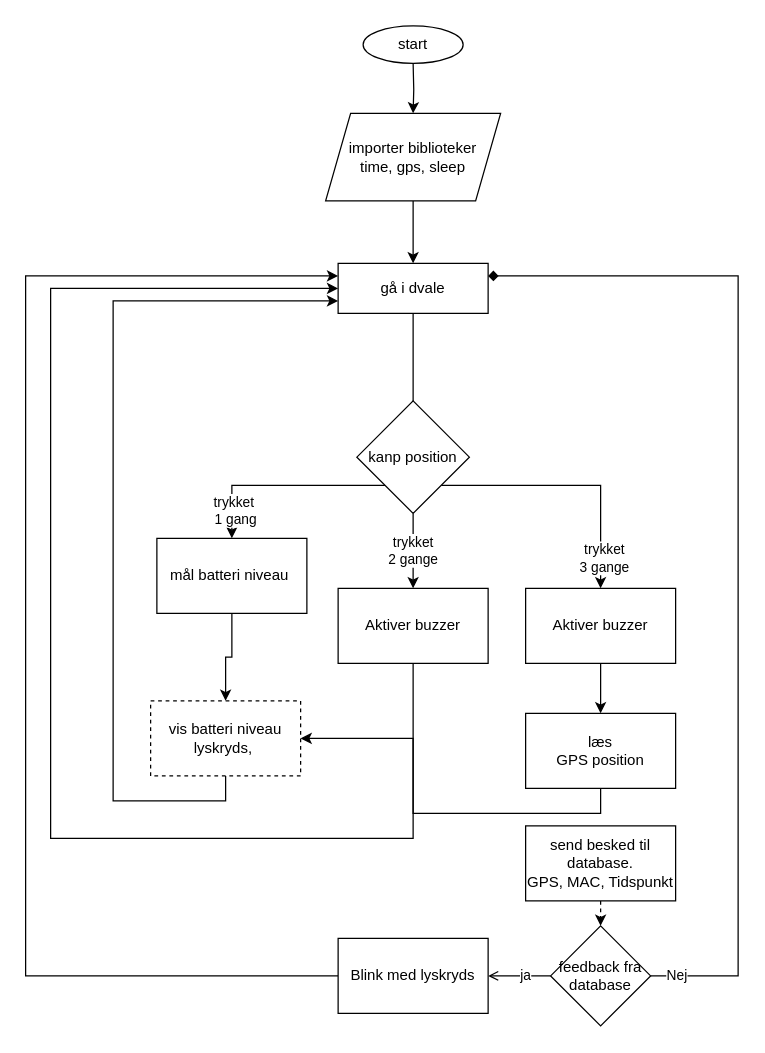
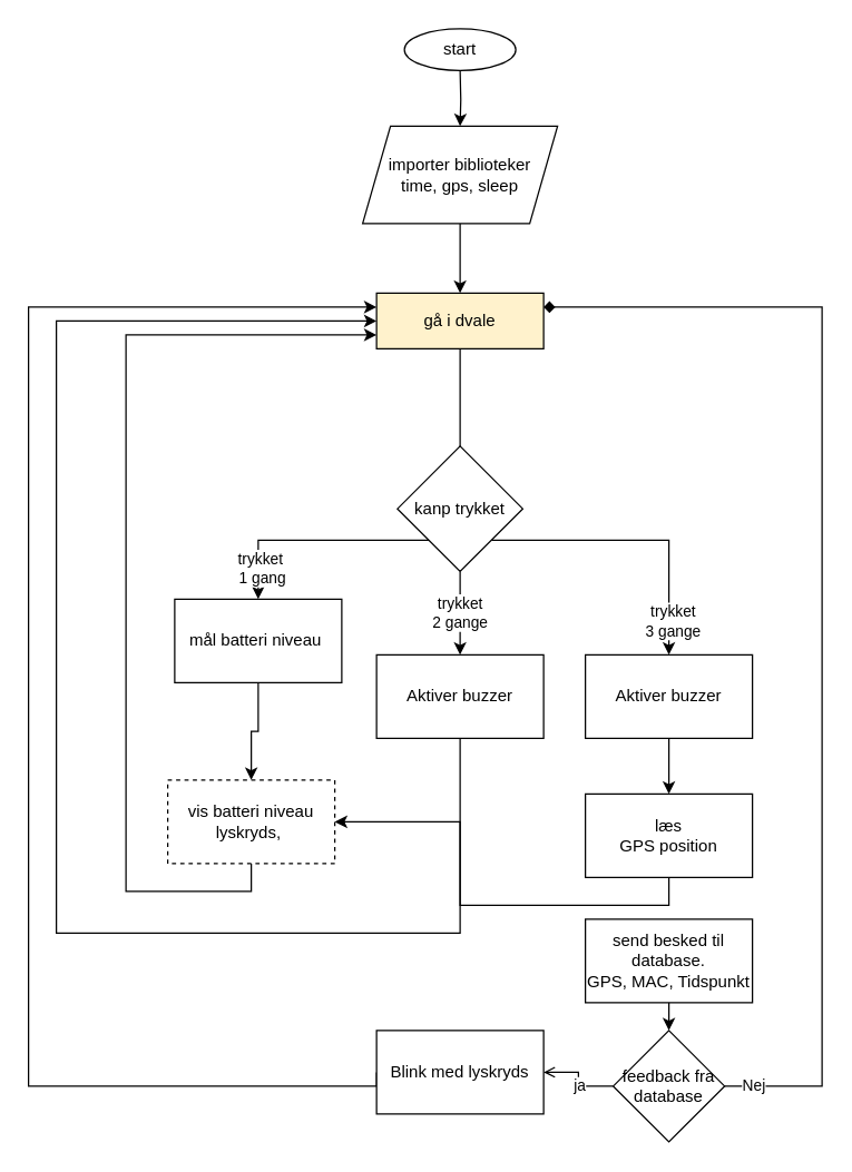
  <mxCell id="0" />
  <mxCell id="1" parent="0" />
  <mxCell id="2" style="edgeStyle=orthogonalEdgeStyle;rounded=0;orthogonalLoop=1;jettySize=auto;html=1;exitX=0.5;exitY=1;exitDx=0;exitDy=0;entryX=0.5;entryY=0;entryDx=0;entryDy=0;" edge="1" parent="1" target="5"><mxGeometry relative="1" as="geometry"><mxPoint x="330" y="50" as="sourcePoint" /></mxGeometry></mxCell>
  <mxCell id="3" value="start" style="ellipse;whiteSpace=wrap;html=1;" vertex="1" parent="1"><mxGeometry x="290" y="20" width="80" height="30" as="geometry" /></mxCell>
  <mxCell id="4" value="" style="edgeStyle=orthogonalEdgeStyle;rounded=0;orthogonalLoop=1;jettySize=auto;html=1;" edge="1" parent="1" source="5"><mxGeometry relative="1" as="geometry"><mxPoint x="330" y="210" as="targetPoint" /></mxGeometry></mxCell>
  <mxCell id="5" value="importer biblioteker&lt;br&gt;time, gps, sleep" style="shape=parallelogram;perimeter=parallelogramPerimeter;whiteSpace=wrap;html=1;fixedSize=1;" vertex="1" parent="1"><mxGeometry x="260" y="90" width="140" height="70" as="geometry" /></mxCell>
  <mxCell id="6" style="edgeStyle=orthogonalEdgeStyle;rounded=0;orthogonalLoop=1;jettySize=auto;html=1;exitX=1;exitY=1;exitDx=0;exitDy=0;" edge="1" parent="1" source="11"><mxGeometry relative="1" as="geometry"><mxPoint x="480" y="470" as="targetPoint" /><Array as="points"><mxPoint x="480" y="388" /></Array></mxGeometry></mxCell>
  <mxCell id="7" value="trykket &lt;br&gt;3 gange" style="edgeLabel;html=1;align=center;verticalAlign=middle;resizable=0;points=[];" vertex="1" connectable="0" parent="6"><mxGeometry x="0.758" y="2" relative="1" as="geometry"><mxPoint as="offset" /></mxGeometry></mxCell>
  <mxCell id="8" value="trykket&lt;br&gt;2 gange" style="edgeStyle=orthogonalEdgeStyle;rounded=0;orthogonalLoop=1;jettySize=auto;html=1;" edge="1" parent="1" source="11" target="13"><mxGeometry relative="1" as="geometry" /></mxCell>
  <mxCell id="9" style="edgeStyle=orthogonalEdgeStyle;rounded=0;orthogonalLoop=1;jettySize=auto;html=1;exitX=0;exitY=1;exitDx=0;exitDy=0;entryX=0.5;entryY=0;entryDx=0;entryDy=0;" edge="1" parent="1" source="11" target="23"><mxGeometry relative="1" as="geometry" /></mxCell>
  <mxCell id="10" value="trykket&amp;nbsp;&lt;br&gt;1 gang" style="edgeLabel;html=1;align=center;verticalAlign=middle;resizable=0;points=[];" vertex="1" connectable="0" parent="9"><mxGeometry x="0.727" y="2" relative="1" as="geometry"><mxPoint as="offset" /></mxGeometry></mxCell>
- <mxCell id="11" value="kanp position" style="rhombus;whiteSpace=wrap;html=1;" vertex="1" parent="1"><mxGeometry x="285" y="320" width="90" height="90" as="geometry" /></mxCell>
+ <mxCell id="11" value="kanp trykket" style="rhombus;whiteSpace=wrap;html=1;" vertex="1" parent="1"><mxGeometry x="285" y="320" width="90" height="90" as="geometry" /></mxCell>
  <mxCell id="12" style="edgeStyle=orthogonalEdgeStyle;rounded=0;orthogonalLoop=1;jettySize=auto;html=1;exitX=0.5;exitY=1;exitDx=0;exitDy=0;entryX=0;entryY=0.5;entryDx=0;entryDy=0;" edge="1" parent="1" source="13" target="17"><mxGeometry relative="1" as="geometry"><Array as="points"><mxPoint x="330" y="670" /><mxPoint x="40" y="670" /><mxPoint x="40" y="230" /></Array></mxGeometry></mxCell>
  <mxCell id="13" value="Aktiver buzzer" style="whiteSpace=wrap;html=1;" vertex="1" parent="1"><mxGeometry x="270" y="470" width="120" height="60" as="geometry" /></mxCell>
  <mxCell id="14" style="edgeStyle=orthogonalEdgeStyle;rounded=0;orthogonalLoop=1;jettySize=auto;html=1;entryX=0.5;entryY=0;entryDx=0;entryDy=0;" edge="1" parent="1" source="15" target="19"><mxGeometry relative="1" as="geometry" /></mxCell>
  <mxCell id="15" value="Aktiver buzzer" style="whiteSpace=wrap;html=1;" vertex="1" parent="1"><mxGeometry x="420" y="470" width="120" height="60" as="geometry" /></mxCell>
  <mxCell id="16" style="edgeStyle=orthogonalEdgeStyle;rounded=0;orthogonalLoop=1;jettySize=auto;html=1;exitX=0.5;exitY=1;exitDx=0;exitDy=0;entryX=0.5;entryY=0;entryDx=0;entryDy=0;endArrow=none;" edge="1" parent="1" source="17" target="11"><mxGeometry relative="1" as="geometry" /></mxCell>
- <mxCell id="17" value="gå i dvale" style="rounded=0;whiteSpace=wrap;html=1;" vertex="1" parent="1"><mxGeometry x="270" y="210" width="120" height="40" as="geometry" /></mxCell>
+ <mxCell id="17" value="gå i dvale" style="rounded=0;whiteSpace=wrap;html=1;fillColor=#fff2cc;" vertex="1" parent="1"><mxGeometry x="270" y="210" width="120" height="40" as="geometry" /></mxCell>
  <mxCell id="18" style="edgeStyle=orthogonalEdgeStyle;rounded=0;orthogonalLoop=1;jettySize=auto;html=1;exitX=0.5;exitY=1;exitDx=0;exitDy=0;" edge="1" parent="1" source="19" target="25"><mxGeometry relative="1" as="geometry" /></mxCell>
  <mxCell id="19" value="læs&lt;br&gt;GPS position" style="rounded=0;whiteSpace=wrap;html=1;" vertex="1" parent="1"><mxGeometry x="420" y="570" width="120" height="60" as="geometry" /></mxCell>
- <mxCell id="20" style="edgeStyle=orthogonalEdgeStyle;rounded=0;orthogonalLoop=1;jettySize=auto;html=1;exitX=0.5;exitY=1;exitDx=0;exitDy=0;entryX=0.5;entryY=0;entryDx=0;entryDy=0;dashed=1;" edge="1" parent="1" source="21" target="29"><mxGeometry relative="1" as="geometry" /></mxCell>
+ <mxCell id="20" style="edgeStyle=orthogonalEdgeStyle;rounded=0;orthogonalLoop=1;jettySize=auto;html=1;exitX=0.5;exitY=1;exitDx=0;exitDy=0;entryX=0.5;entryY=0;entryDx=0;entryDy=0;" edge="1" parent="1" source="21" target="29"><mxGeometry relative="1" as="geometry" /></mxCell>
  <mxCell id="21" value="send besked til database.&lt;br&gt;GPS, MAC, Tidspunkt" style="rounded=0;whiteSpace=wrap;html=1;" vertex="1" parent="1"><mxGeometry x="420" y="660" width="120" height="60" as="geometry" /></mxCell>
  <mxCell id="22" style="edgeStyle=orthogonalEdgeStyle;rounded=0;orthogonalLoop=1;jettySize=auto;html=1;exitX=0.5;exitY=1;exitDx=0;exitDy=0;entryX=0.5;entryY=0;entryDx=0;entryDy=0;" edge="1" parent="1" source="23" target="25"><mxGeometry relative="1" as="geometry" /></mxCell>
  <mxCell id="23" value="mål batteri niveau&amp;nbsp;" style="rounded=0;whiteSpace=wrap;html=1;" vertex="1" parent="1"><mxGeometry x="125" y="430" width="120" height="60" as="geometry" /></mxCell>
  <mxCell id="24" style="edgeStyle=orthogonalEdgeStyle;rounded=0;orthogonalLoop=1;jettySize=auto;html=1;exitX=0.5;exitY=1;exitDx=0;exitDy=0;entryX=0;entryY=0.75;entryDx=0;entryDy=0;" edge="1" parent="1" source="25" target="17"><mxGeometry relative="1" as="geometry"><mxPoint x="250" y="230" as="targetPoint" /><Array as="points"><mxPoint x="180" y="640" /><mxPoint x="90" y="640" /><mxPoint x="90" y="240" /></Array></mxGeometry></mxCell>
  <mxCell id="25" value="vis batteri niveau&lt;br&gt;lyskryds,&amp;nbsp;" style="rounded=0;whiteSpace=wrap;html=1;dashed=1;" vertex="1" parent="1"><mxGeometry x="120" y="560" width="120" height="60" as="geometry" /></mxCell>
  <mxCell id="26" value="ja" style="edgeStyle=orthogonalEdgeStyle;rounded=0;orthogonalLoop=1;jettySize=auto;html=1;exitX=0;exitY=0.5;exitDx=0;exitDy=0;endArrow=open;" edge="1" parent="1" source="29" target="31"><mxGeometry x="-0.2" relative="1" as="geometry"><mxPoint x="300" y="779.529" as="targetPoint" /><mxPoint as="offset" /></mxGeometry></mxCell>
  <mxCell id="27" style="edgeStyle=orthogonalEdgeStyle;rounded=0;orthogonalLoop=1;jettySize=auto;html=1;exitX=1;exitY=0.5;exitDx=0;exitDy=0;entryX=1;entryY=0.25;entryDx=0;entryDy=0;endArrow=diamond;" edge="1" parent="1" source="29" target="17"><mxGeometry relative="1" as="geometry"><Array as="points"><mxPoint x="590" y="780" /><mxPoint x="590" y="220" /></Array></mxGeometry></mxCell>
  <mxCell id="28" value="Nej" style="edgeLabel;html=1;align=center;verticalAlign=middle;resizable=0;points=[];" vertex="1" connectable="0" parent="27"><mxGeometry x="-0.951" y="1" relative="1" as="geometry"><mxPoint as="offset" /></mxGeometry></mxCell>
  <mxCell id="29" value="feedback fra database" style="rhombus;whiteSpace=wrap;html=1;" vertex="1" parent="1"><mxGeometry x="440" y="740" width="80" height="80" as="geometry" /></mxCell>
  <mxCell id="30" style="edgeStyle=orthogonalEdgeStyle;rounded=0;orthogonalLoop=1;jettySize=auto;html=1;exitX=0;exitY=0.5;exitDx=0;exitDy=0;entryX=0;entryY=0.25;entryDx=0;entryDy=0;" edge="1" parent="1" source="31" target="17"><mxGeometry relative="1" as="geometry"><mxPoint x="20" y="200" as="targetPoint" /><Array as="points"><mxPoint x="20" y="780" /><mxPoint x="20" y="220" /></Array></mxGeometry></mxCell>
- <mxCell id="31" value="Blink med lyskryds" style="rounded=0;whiteSpace=wrap;html=1;" vertex="1" parent="1"><mxGeometry x="270" y="749.999" width="120" height="60" as="geometry" /></mxCell>
+ <mxCell id="31" value="Blink med lyskryds" style="rounded=0;whiteSpace=wrap;html=1;" vertex="1" parent="1"><mxGeometry x="270" y="739.999" width="120" height="60" as="geometry" /></mxCell>
